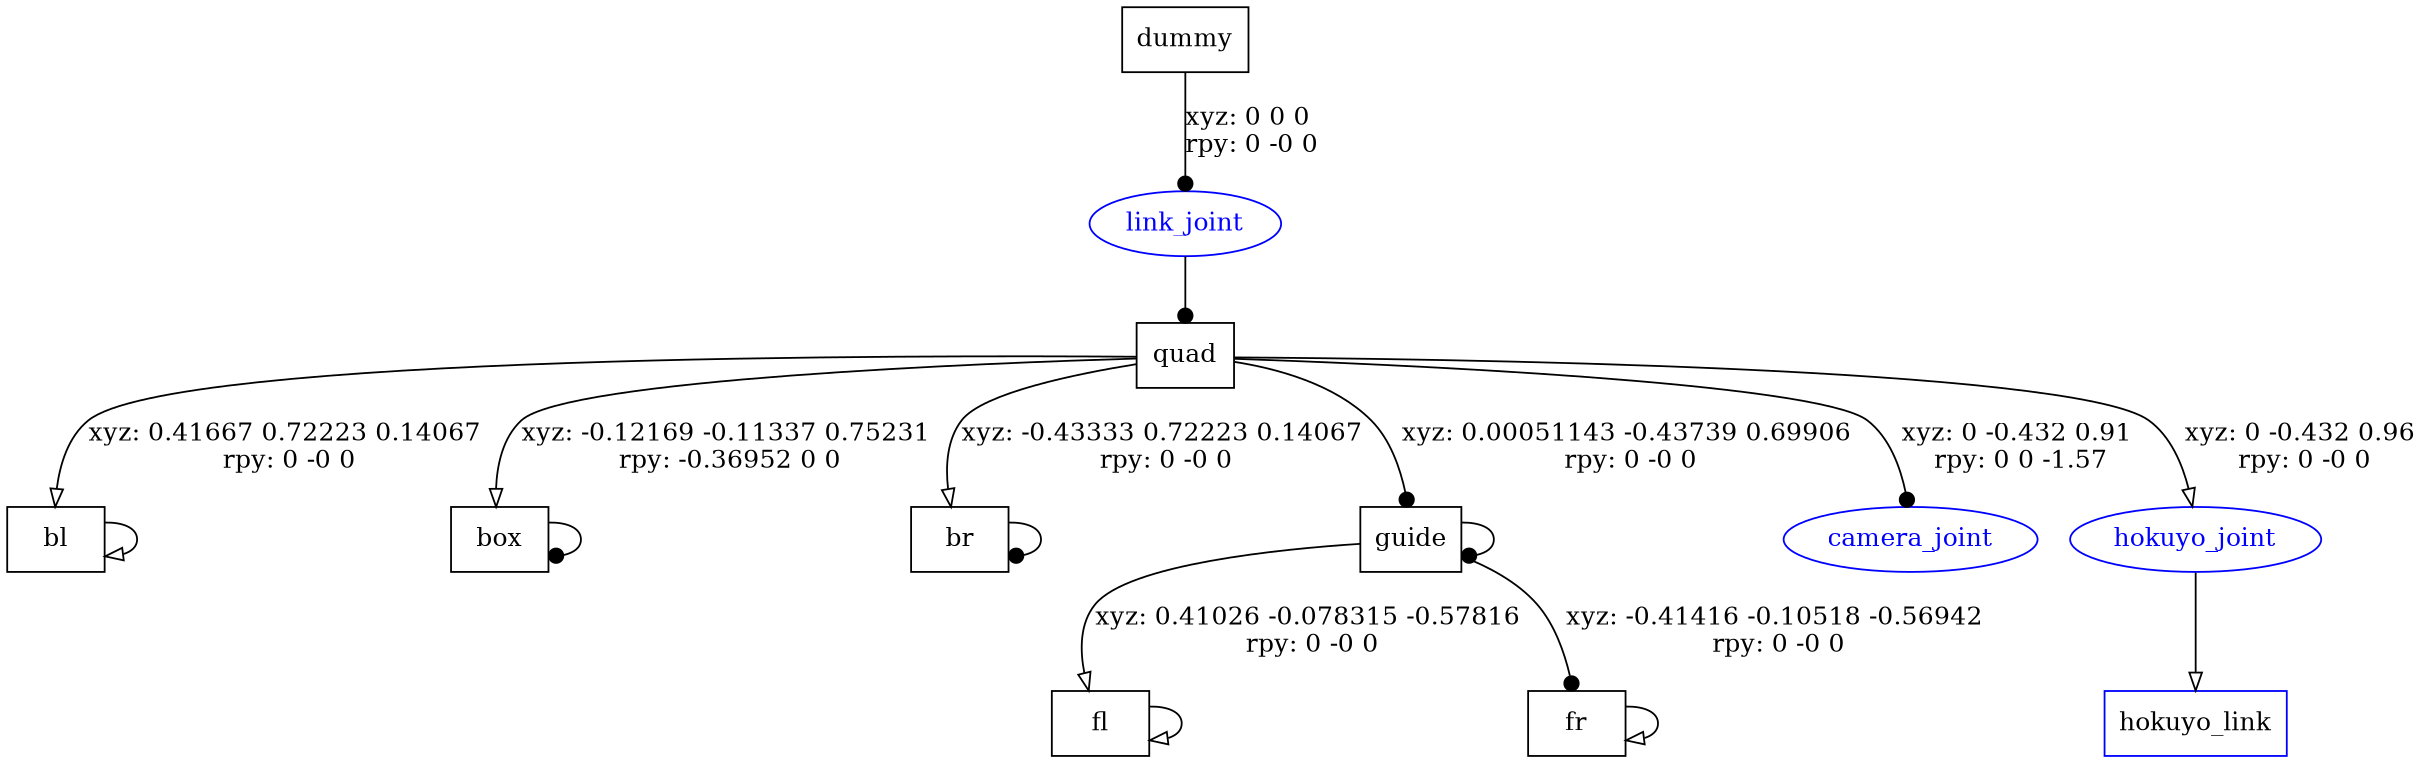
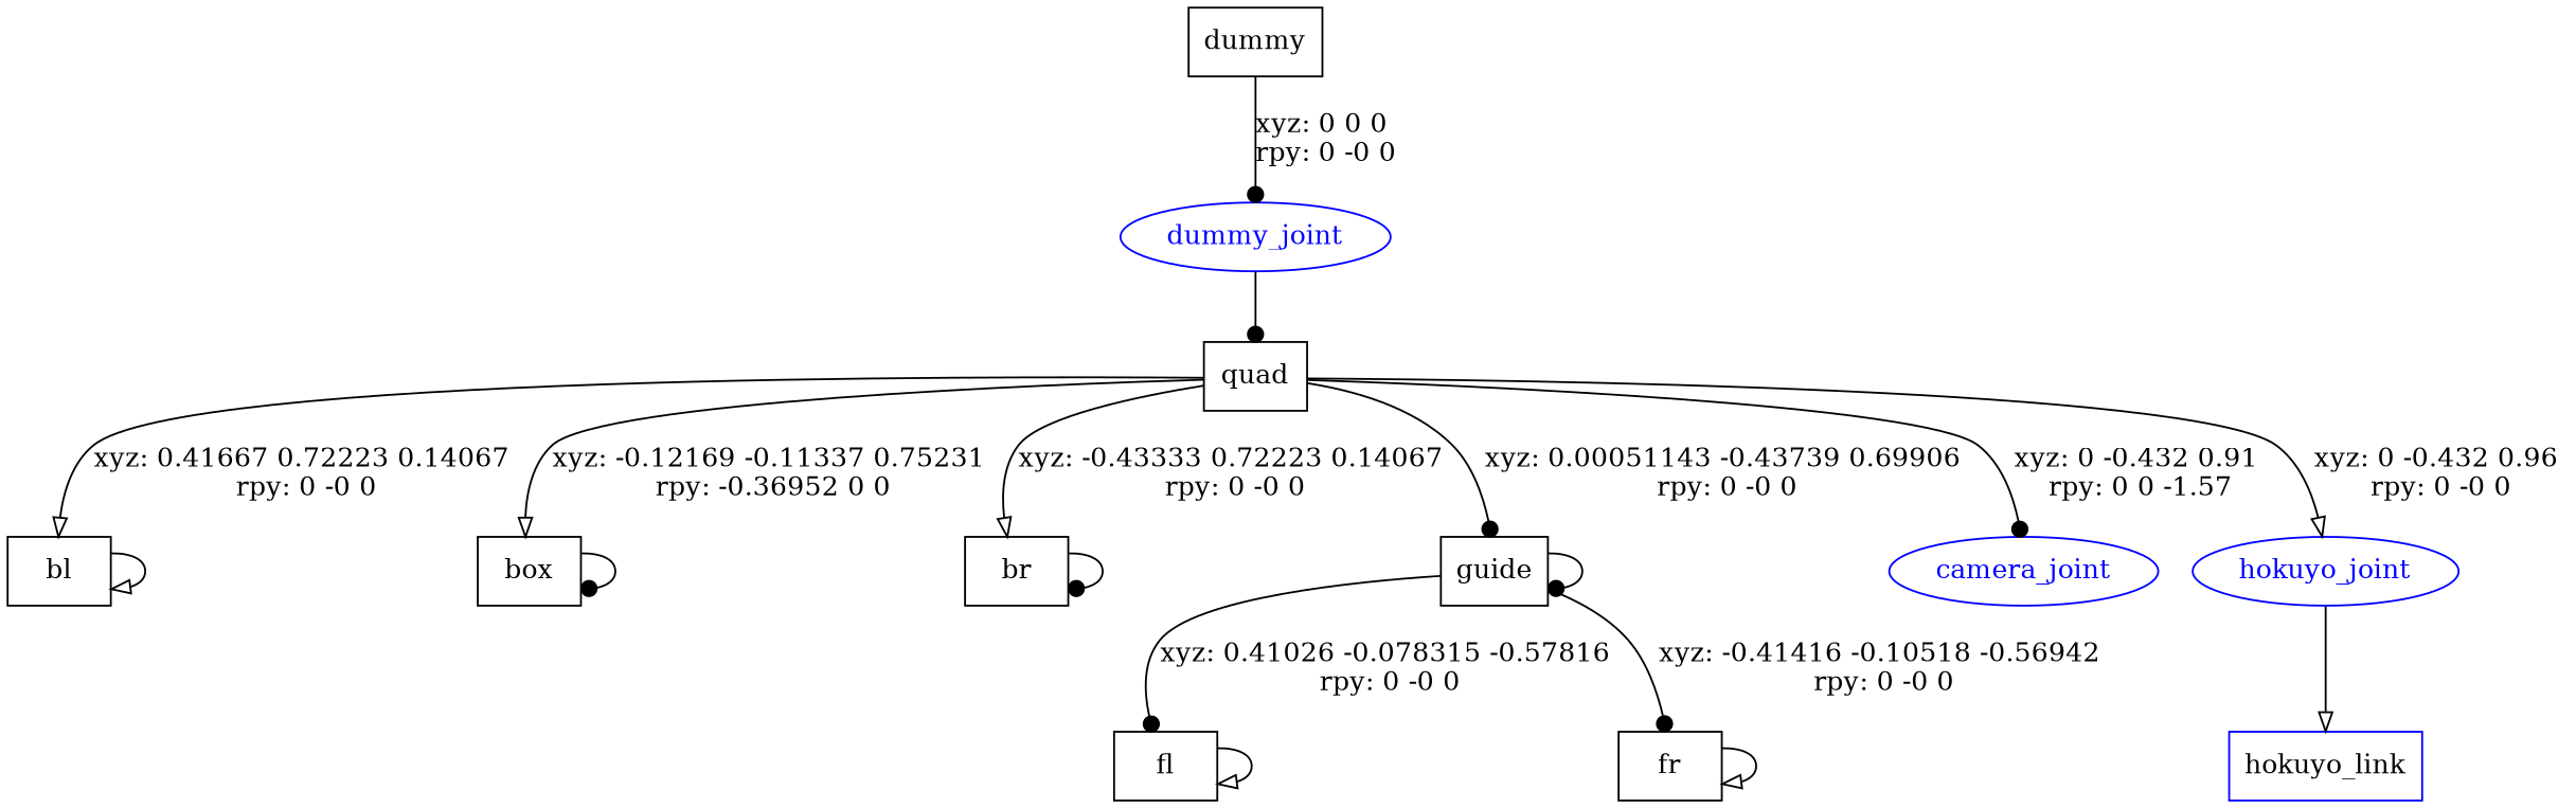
  digraph {
    node [shape=box]
    edge [arrowhead=dot]
    n1 [label=dummy]
-   dummy_joint [color=blue fontcolor=blue shape=ellipse label=link_joint]
+   dummy_joint [color=blue fontcolor=blue shape=ellipse]
    n3 [label=quad]
    n4 [label=bl]
    n5 [label=box]
    n6 [label=br]
    n7 [label=guide]
    camera_joint [color=blue fontcolor=blue shape=ellipse]
    hokuyo_joint [color=blue fontcolor=blue shape=ellipse]
    n10 [label=fl]
    n11 [label=fr]
    n12 [color=blue label=hokuyo_link]
    n1 -> dummy_joint [label="xyz: 0 0 0 \nrpy: 0 -0 0"]
    dummy_joint -> n3
    n3 -> n4 [arrowhead=onormal label="xyz: 0.41667 0.72223 0.14067 \nrpy: 0 -0 0"]
    n3 -> n5 [arrowhead=onormal label="xyz: -0.12169 -0.11337 0.75231 \nrpy: -0.36952 0 0"]
    n3 -> n6 [arrowhead=onormal label="xyz: -0.43333 0.72223 0.14067 \nrpy: 0 -0 0"]
    n3 -> n7 [label="xyz: 0.00051143 -0.43739 0.69906 \nrpy: 0 -0 0"]
    n3 -> camera_joint [label="xyz: 0 -0.432 0.91 \nrpy: 0 0 -1.57"]
    n3 -> hokuyo_joint [arrowhead=onormal label="xyz: 0 -0.432 0.96 \nrpy: 0 -0 0"]
    n4 -> n4 [arrowhead=onormal]
    n5 -> n5
    n6 -> n6
    n7 -> n7
-   n7 -> n10 [arrowhead=onormal label="xyz: 0.41026 -0.078315 -0.57816 \nrpy: 0 -0 0"]
+   n7 -> n10 [label="xyz: 0.41026 -0.078315 -0.57816 \nrpy: 0 -0 0"]
    n7 -> n11 [label="xyz: -0.41416 -0.10518 -0.56942 \nrpy: 0 -0 0"]
    hokuyo_joint -> n12 [arrowhead=onormal]
    n10 -> n10 [arrowhead=onormal]
    n11 -> n11 [arrowhead=onormal]
  }
